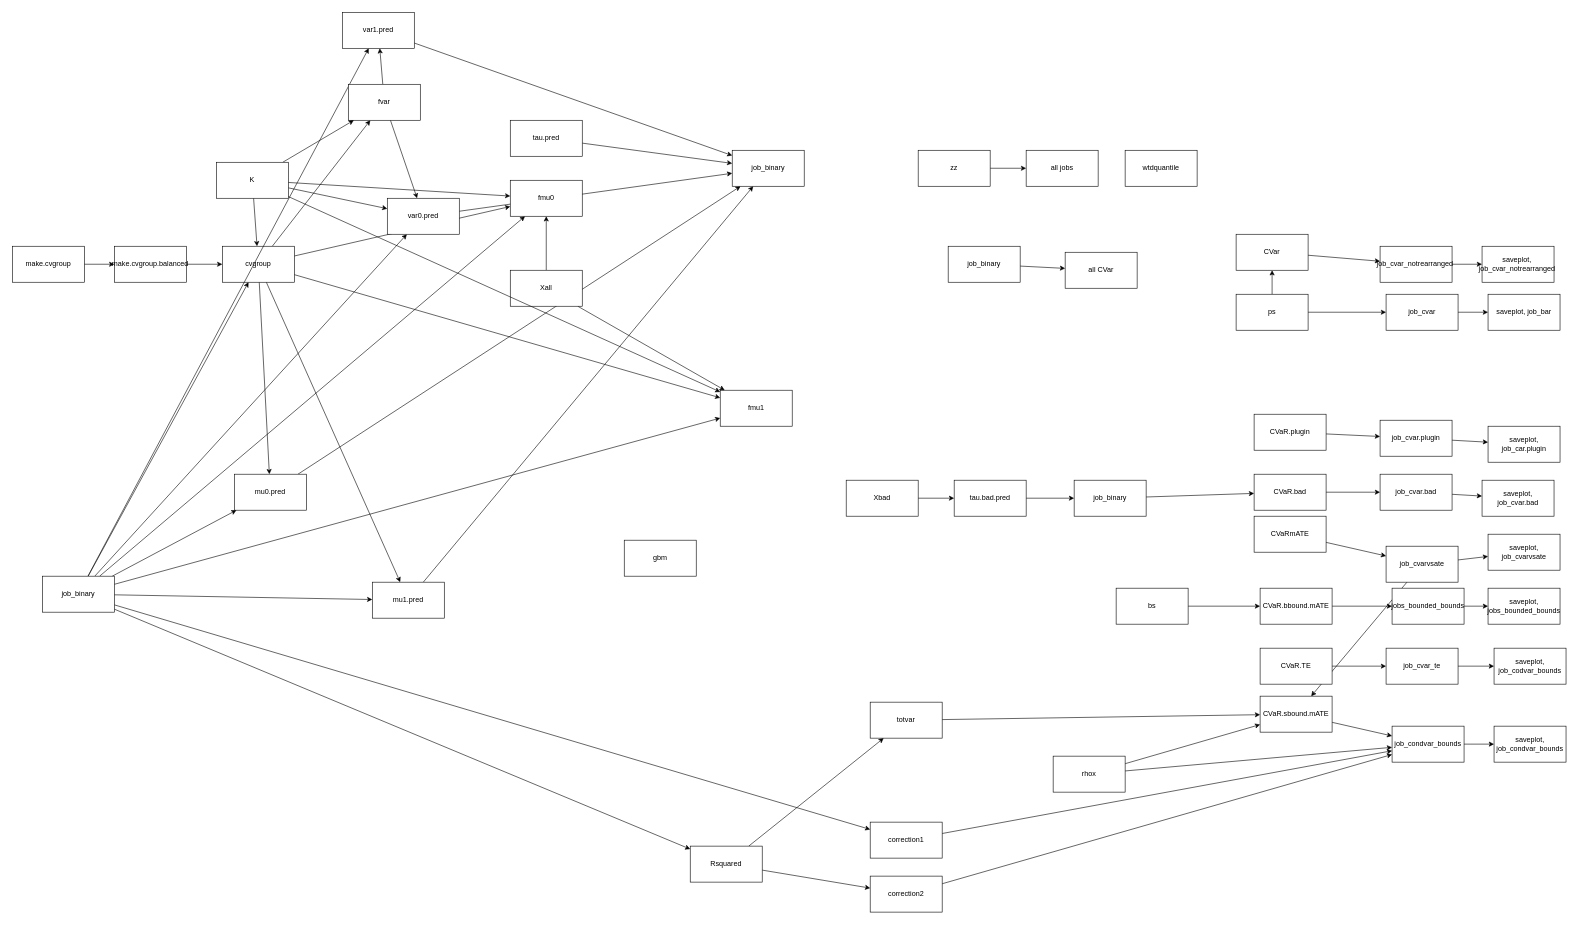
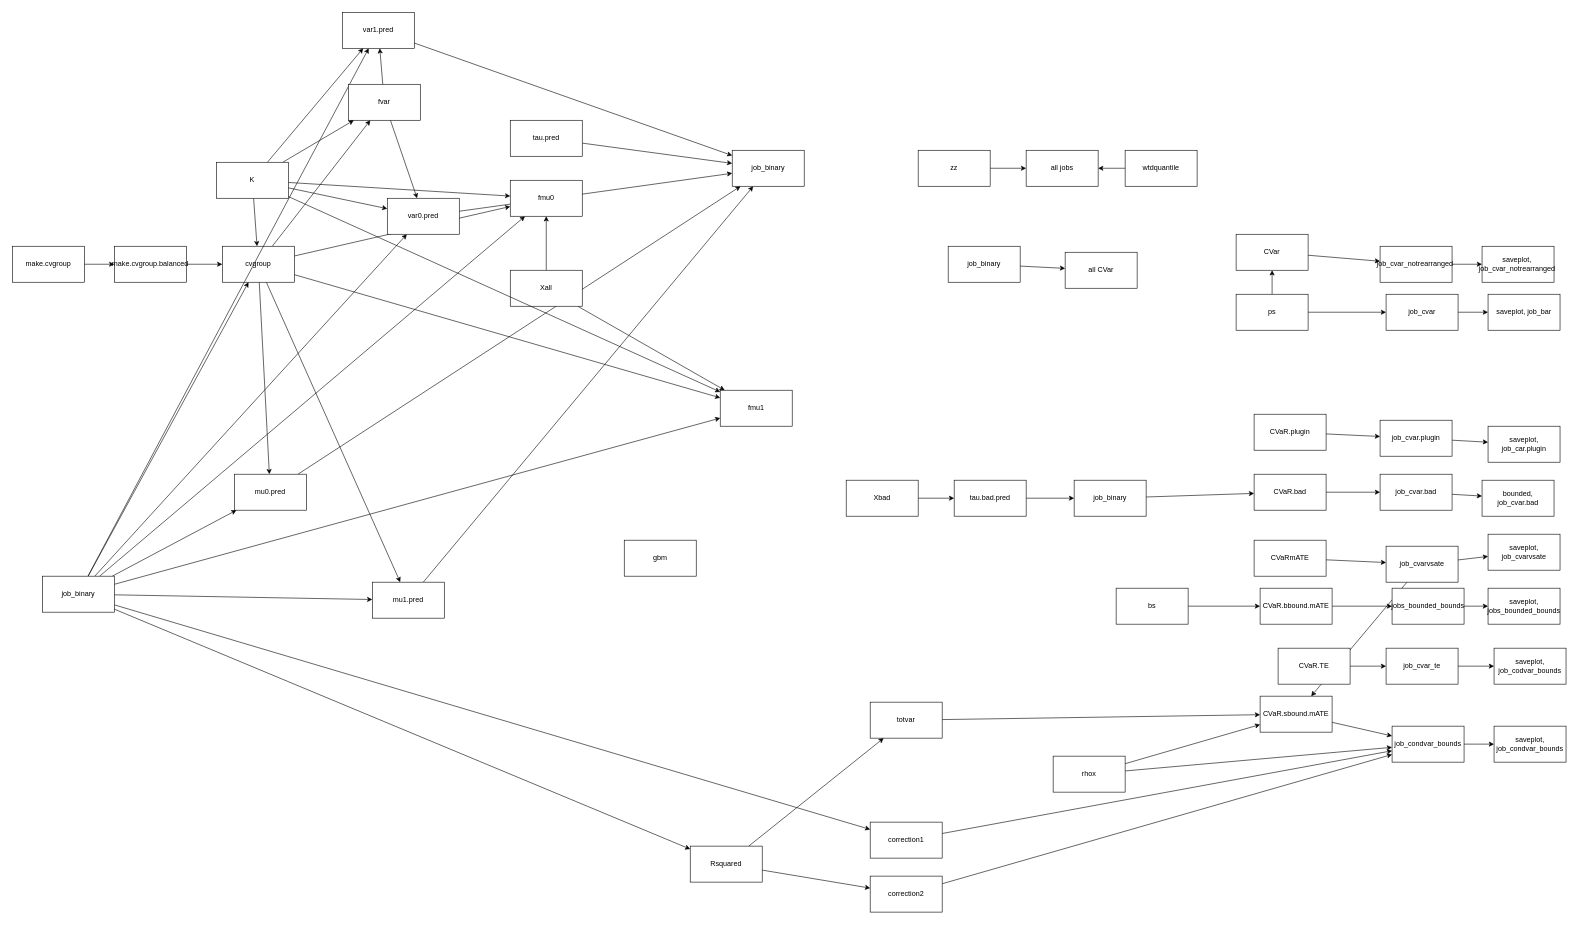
  <mxCell id="0" />
  <mxCell id="1" parent="0" />
  <mxCell id="2" style="edgeStyle=none;html=1;" edge="1" parent="1" source="3" target="5"><mxGeometry relative="1" as="geometry" /></mxCell>
  <mxCell id="3" value="make.cvgroup" style="whiteSpace=wrap;html=1;" vertex="1" parent="1"><mxGeometry x="20" y="410" width="120" height="60" as="geometry" /></mxCell>
  <mxCell id="4" style="edgeStyle=none;html=1;" edge="1" parent="1" source="5" target="11"><mxGeometry relative="1" as="geometry" /></mxCell>
  <mxCell id="5" value="make.cvgroup.balanced" style="whiteSpace=wrap;html=1;" vertex="1" parent="1"><mxGeometry x="190" y="410" width="120" height="60" as="geometry" /></mxCell>
  <mxCell id="6" style="edgeStyle=none;html=1;" edge="1" parent="1" source="11" target="36"><mxGeometry relative="1" as="geometry" /></mxCell>
  <mxCell id="7" style="edgeStyle=none;html=1;" edge="1" parent="1" source="11" target="37"><mxGeometry relative="1" as="geometry" /></mxCell>
  <mxCell id="8" style="edgeStyle=none;html=1;" edge="1" parent="1" source="11" target="13"><mxGeometry relative="1" as="geometry" /></mxCell>
  <mxCell id="9" style="edgeStyle=none;html=1;" edge="1" parent="1" source="11" target="15"><mxGeometry relative="1" as="geometry" /></mxCell>
  <mxCell id="10" style="edgeStyle=none;html=1;" edge="1" parent="1" source="11" target="35"><mxGeometry relative="1" as="geometry" /></mxCell>
  <mxCell id="11" value="cvgroup" style="whiteSpace=wrap;html=1;" vertex="1" parent="1"><mxGeometry x="370" y="410" width="120" height="60" as="geometry" /></mxCell>
  <mxCell id="12" style="edgeStyle=none;html=1;" edge="1" parent="1" source="13" target="101"><mxGeometry relative="1" as="geometry" /></mxCell>
  <mxCell id="13" value="mu0.pred" style="whiteSpace=wrap;html=1;" vertex="1" parent="1"><mxGeometry x="390" y="790" width="120" height="60" as="geometry" /></mxCell>
  <mxCell id="14" style="edgeStyle=none;html=1;" edge="1" parent="1" source="15" target="101"><mxGeometry relative="1" as="geometry" /></mxCell>
  <mxCell id="15" value="mu1.pred" style="whiteSpace=wrap;html=1;" vertex="1" parent="1"><mxGeometry x="620" y="970" width="120" height="60" as="geometry" /></mxCell>
  <mxCell id="16" style="edgeStyle=none;html=1;" edge="1" parent="1" source="17" target="101"><mxGeometry relative="1" as="geometry" /></mxCell>
  <mxCell id="17" value="tau.pred" style="whiteSpace=wrap;html=1;" vertex="1" parent="1"><mxGeometry x="850" y="200" width="120" height="60" as="geometry" /></mxCell>
  <mxCell id="18" value="gbm" style="whiteSpace=wrap;html=1;" vertex="1" parent="1"><mxGeometry x="1040" y="900" width="120" height="60" as="geometry" /></mxCell>
  <mxCell id="19" style="edgeStyle=none;html=1;" edge="1" parent="1" source="28" target="11"><mxGeometry relative="1" as="geometry" /></mxCell>
  <mxCell id="20" style="edgeStyle=none;html=1;" edge="1" parent="1" source="28" target="13"><mxGeometry relative="1" as="geometry" /></mxCell>
  <mxCell id="21" style="edgeStyle=none;html=1;" edge="1" parent="1" source="28" target="15"><mxGeometry relative="1" as="geometry" /></mxCell>
  <mxCell id="22" style="edgeStyle=none;html=1;" edge="1" parent="1" source="28" target="36"><mxGeometry relative="1" as="geometry" /></mxCell>
  <mxCell id="23" style="edgeStyle=none;html=1;" edge="1" parent="1" source="28" target="37"><mxGeometry relative="1" as="geometry" /></mxCell>
  <mxCell id="24" style="edgeStyle=none;html=1;" edge="1" parent="1" source="28" target="30"><mxGeometry relative="1" as="geometry" /></mxCell>
  <mxCell id="25" style="edgeStyle=none;html=1;" edge="1" parent="1" source="28" target="32"><mxGeometry relative="1" as="geometry" /></mxCell>
  <mxCell id="26" style="edgeStyle=none;html=1;" edge="1" parent="1" source="28" target="39"><mxGeometry relative="1" as="geometry" /></mxCell>
  <mxCell id="27" style="edgeStyle=none;html=1;" edge="1" parent="1" source="28" target="42"><mxGeometry relative="1" as="geometry" /></mxCell>
  <mxCell id="28" value="job_binary" style="whiteSpace=wrap;html=1;" vertex="1" parent="1"><mxGeometry x="70" y="960" width="120" height="60" as="geometry" /></mxCell>
  <mxCell id="29" style="edgeStyle=none;html=1;" edge="1" parent="1" source="30" target="101"><mxGeometry relative="1" as="geometry" /></mxCell>
  <mxCell id="30" value="var0.pred" style="whiteSpace=wrap;html=1;" vertex="1" parent="1"><mxGeometry x="645" y="330" width="120" height="60" as="geometry" /></mxCell>
  <mxCell id="31" style="edgeStyle=none;html=1;" edge="1" parent="1" source="32" target="101"><mxGeometry relative="1" as="geometry" /></mxCell>
  <mxCell id="32" value="var1.pred" style="whiteSpace=wrap;html=1;" vertex="1" parent="1"><mxGeometry x="570" y="20" width="120" height="60" as="geometry" /></mxCell>
  <mxCell id="33" style="edgeStyle=none;html=1;" edge="1" parent="1" source="35" target="30"><mxGeometry relative="1" as="geometry" /></mxCell>
  <mxCell id="34" style="edgeStyle=none;html=1;" edge="1" parent="1" source="35" target="32"><mxGeometry relative="1" as="geometry" /></mxCell>
  <mxCell id="35" value="fvar" style="whiteSpace=wrap;html=1;" vertex="1" parent="1"><mxGeometry x="580" y="140" width="120" height="60" as="geometry" /></mxCell>
  <mxCell id="36" value="fmu0" style="whiteSpace=wrap;html=1;" vertex="1" parent="1"><mxGeometry x="850" y="300" width="120" height="60" as="geometry" /></mxCell>
  <mxCell id="37" value="fmu1" style="whiteSpace=wrap;html=1;" vertex="1" parent="1"><mxGeometry x="1200" y="650" width="120" height="60" as="geometry" /></mxCell>
  <mxCell id="38" style="edgeStyle=none;html=1;" edge="1" parent="1" source="39" target="91"><mxGeometry relative="1" as="geometry" /></mxCell>
  <mxCell id="39" value="correction1" style="whiteSpace=wrap;html=1;" vertex="1" parent="1"><mxGeometry x="1450" y="1370" width="120" height="60" as="geometry" /></mxCell>
  <mxCell id="40" style="edgeStyle=none;html=1;" edge="1" parent="1" source="42" target="44"><mxGeometry relative="1" as="geometry" /></mxCell>
  <mxCell id="41" style="edgeStyle=none;html=1;" edge="1" parent="1" source="42" target="84"><mxGeometry relative="1" as="geometry" /></mxCell>
  <mxCell id="42" value="Rsquared" style="whiteSpace=wrap;html=1;" vertex="1" parent="1"><mxGeometry x="1150" y="1410" width="120" height="60" as="geometry" /></mxCell>
  <mxCell id="43" style="edgeStyle=none;html=1;" edge="1" parent="1" source="44" target="91"><mxGeometry relative="1" as="geometry" /></mxCell>
  <mxCell id="44" value="correction2" style="whiteSpace=wrap;html=1;" vertex="1" parent="1"><mxGeometry x="1450" y="1460" width="120" height="60" as="geometry" /></mxCell>
  <mxCell id="45" style="edgeStyle=none;html=1;startArrow=none;" edge="1" parent="1" source="110" target="89"><mxGeometry relative="1" as="geometry" /></mxCell>
  <mxCell id="46" style="edgeStyle=none;html=1;" edge="1" parent="1" source="48" target="52"><mxGeometry relative="1" as="geometry" /></mxCell>
  <mxCell id="47" style="edgeStyle=none;html=1;" edge="1" parent="1" source="48" target="54"><mxGeometry relative="1" as="geometry" /></mxCell>
  <mxCell id="48" value="ps" style="whiteSpace=wrap;html=1;" vertex="1" parent="1"><mxGeometry x="2060" y="490" width="120" height="60" as="geometry" /></mxCell>
  <mxCell id="49" style="edgeStyle=none;html=1;" edge="1" parent="1" source="50" target="111"><mxGeometry relative="1" as="geometry" /></mxCell>
  <mxCell id="50" value="zz" style="whiteSpace=wrap;html=1;" vertex="1" parent="1"><mxGeometry x="1530" y="250" width="120" height="60" as="geometry" /></mxCell>
  <mxCell id="51" style="edgeStyle=none;html=1;" edge="1" parent="1" source="52" target="57"><mxGeometry relative="1" as="geometry" /></mxCell>
  <mxCell id="52" value="CVar" style="whiteSpace=wrap;html=1;" vertex="1" parent="1"><mxGeometry x="2060" y="390" width="120" height="60" as="geometry" /></mxCell>
  <mxCell id="53" style="edgeStyle=none;html=1;" edge="1" parent="1" source="54" target="55"><mxGeometry relative="1" as="geometry" /></mxCell>
  <mxCell id="54" value="job_cvar" style="whiteSpace=wrap;html=1;" vertex="1" parent="1"><mxGeometry x="2310" y="490" width="120" height="60" as="geometry" /></mxCell>
  <mxCell id="55" value="saveplot, job_bar" style="whiteSpace=wrap;html=1;" vertex="1" parent="1"><mxGeometry x="2480" y="490" width="120" height="60" as="geometry" /></mxCell>
  <mxCell id="56" style="edgeStyle=none;html=1;" edge="1" parent="1" source="57" target="58"><mxGeometry relative="1" as="geometry" /></mxCell>
  <mxCell id="57" value="job_cvar_notrearranged&amp;nbsp;" style="whiteSpace=wrap;html=1;" vertex="1" parent="1"><mxGeometry x="2300" y="410" width="120" height="60" as="geometry" /></mxCell>
  <mxCell id="58" value="saveplot,&amp;nbsp;&lt;br&gt;job_cvar_notrearranged&amp;nbsp;" style="whiteSpace=wrap;html=1;" vertex="1" parent="1"><mxGeometry x="2470" y="410" width="120" height="60" as="geometry" /></mxCell>
  <mxCell id="59" style="edgeStyle=none;html=1;" edge="1" parent="1" source="60" target="62"><mxGeometry relative="1" as="geometry" /></mxCell>
  <mxCell id="60" value="CVaR.plugin" style="whiteSpace=wrap;html=1;" vertex="1" parent="1"><mxGeometry x="2090" y="690" width="120" height="60" as="geometry" /></mxCell>
  <mxCell id="61" style="edgeStyle=none;html=1;" edge="1" parent="1" source="62" target="63"><mxGeometry relative="1" as="geometry" /></mxCell>
  <mxCell id="62" value="job_cvar.plugin" style="whiteSpace=wrap;html=1;" vertex="1" parent="1"><mxGeometry x="2300" y="700" width="120" height="60" as="geometry" /></mxCell>
  <mxCell id="63" value="saveplot, job_car.plugin" style="whiteSpace=wrap;html=1;" vertex="1" parent="1"><mxGeometry x="2480" y="710" width="120" height="60" as="geometry" /></mxCell>
  <mxCell id="64" style="edgeStyle=none;html=1;" edge="1" parent="1" source="65" target="67"><mxGeometry relative="1" as="geometry" /></mxCell>
  <mxCell id="65" value="Xbad" style="whiteSpace=wrap;html=1;" vertex="1" parent="1"><mxGeometry x="1410" y="800" width="120" height="60" as="geometry" /></mxCell>
  <mxCell id="66" style="edgeStyle=none;html=1;" edge="1" parent="1" source="67" target="118"><mxGeometry relative="1" as="geometry" /></mxCell>
  <mxCell id="67" value="tau.bad.pred" style="whiteSpace=wrap;html=1;" vertex="1" parent="1"><mxGeometry x="1590" y="800" width="120" height="60" as="geometry" /></mxCell>
  <mxCell id="68" style="edgeStyle=none;html=1;" edge="1" parent="1" source="69" target="71"><mxGeometry relative="1" as="geometry" /></mxCell>
  <mxCell id="69" value="CVaR.bad" style="whiteSpace=wrap;html=1;" vertex="1" parent="1"><mxGeometry x="2090" y="790" width="120" height="60" as="geometry" /></mxCell>
  <mxCell id="70" style="edgeStyle=none;html=1;" edge="1" parent="1" source="71" target="72"><mxGeometry relative="1" as="geometry" /></mxCell>
  <mxCell id="71" value="job_cvar.bad" style="whiteSpace=wrap;html=1;" vertex="1" parent="1"><mxGeometry x="2300" y="790" width="120" height="60" as="geometry" /></mxCell>
- <mxCell id="72" value="saveplot, job_cvar.bad" style="whiteSpace=wrap;html=1;" vertex="1" parent="1"><mxGeometry x="2470" y="800" width="120" height="60" as="geometry" /></mxCell>
+ <mxCell id="72" value="bounded, job_cvar.bad" style="whiteSpace=wrap;html=1;" vertex="1" parent="1"><mxGeometry x="2470" y="800" width="120" height="60" as="geometry" /></mxCell>
  <mxCell id="73" style="edgeStyle=none;html=1;" edge="1" parent="1" source="74" target="110"><mxGeometry relative="1" as="geometry" /></mxCell>
- <mxCell id="74" value="CVaRmATE" style="whiteSpace=wrap;html=1;" vertex="1" parent="1"><mxGeometry x="2090" y="860" width="120" height="60" as="geometry" /></mxCell>
+ <mxCell id="74" value="CVaRmATE" style="whiteSpace=wrap;html=1;" vertex="1" parent="1"><mxGeometry x="2090" y="900" width="120" height="60" as="geometry" /></mxCell>
  <mxCell id="75" value="saveplot, job_cvarvsate" style="whiteSpace=wrap;html=1;" vertex="1" parent="1"><mxGeometry x="2480" y="890" width="120" height="60" as="geometry" /></mxCell>
  <mxCell id="76" style="edgeStyle=none;html=1;" edge="1" parent="1" source="77" target="79"><mxGeometry relative="1" as="geometry" /></mxCell>
  <mxCell id="77" value="bs" style="whiteSpace=wrap;html=1;" vertex="1" parent="1"><mxGeometry x="1860" y="980" width="120" height="60" as="geometry" /></mxCell>
  <mxCell id="78" style="edgeStyle=none;html=1;" edge="1" parent="1" source="79" target="81"><mxGeometry relative="1" as="geometry" /></mxCell>
  <mxCell id="79" value="CVaR.bbound.mATE" style="whiteSpace=wrap;html=1;" vertex="1" parent="1"><mxGeometry x="2100" y="980" width="120" height="60" as="geometry" /></mxCell>
  <mxCell id="80" style="edgeStyle=none;html=1;" edge="1" parent="1" source="81" target="82"><mxGeometry relative="1" as="geometry" /></mxCell>
  <mxCell id="81" value="jobs_bounded_bounds" style="whiteSpace=wrap;html=1;" vertex="1" parent="1"><mxGeometry x="2320" y="980" width="120" height="60" as="geometry" /></mxCell>
  <mxCell id="82" value="saveplot, jobs_bounded_bounds" style="whiteSpace=wrap;html=1;" vertex="1" parent="1"><mxGeometry x="2480" y="980" width="120" height="60" as="geometry" /></mxCell>
  <mxCell id="83" style="edgeStyle=none;html=1;" edge="1" parent="1" source="84" target="89"><mxGeometry relative="1" as="geometry" /></mxCell>
  <mxCell id="84" value="totvar" style="whiteSpace=wrap;html=1;" vertex="1" parent="1"><mxGeometry x="1450" y="1170" width="120" height="60" as="geometry" /></mxCell>
  <mxCell id="85" style="edgeStyle=none;html=1;" edge="1" parent="1" source="87" target="89"><mxGeometry relative="1" as="geometry" /></mxCell>
  <mxCell id="86" style="edgeStyle=none;html=1;" edge="1" parent="1" source="87" target="91"><mxGeometry relative="1" as="geometry" /></mxCell>
  <mxCell id="87" value="rhox" style="whiteSpace=wrap;html=1;" vertex="1" parent="1"><mxGeometry x="1755" y="1260" width="120" height="60" as="geometry" /></mxCell>
  <mxCell id="88" style="edgeStyle=none;html=1;" edge="1" parent="1" source="89" target="91"><mxGeometry relative="1" as="geometry" /></mxCell>
  <mxCell id="89" value="CVaR.sbound.mATE" style="whiteSpace=wrap;html=1;" vertex="1" parent="1"><mxGeometry x="2100" y="1160" width="120" height="60" as="geometry" /></mxCell>
  <mxCell id="90" style="edgeStyle=none;html=1;" edge="1" parent="1" source="91" target="92"><mxGeometry relative="1" as="geometry" /></mxCell>
  <mxCell id="91" value="job_condvar_bounds" style="whiteSpace=wrap;html=1;" vertex="1" parent="1"><mxGeometry x="2320" y="1210" width="120" height="60" as="geometry" /></mxCell>
  <mxCell id="92" value="saveplot, job_condvar_bounds" style="whiteSpace=wrap;html=1;" vertex="1" parent="1"><mxGeometry x="2490" y="1210" width="120" height="60" as="geometry" /></mxCell>
  <mxCell id="93" style="edgeStyle=none;html=1;" edge="1" parent="1" source="94" target="96"><mxGeometry relative="1" as="geometry" /></mxCell>
- <mxCell id="94" value="CVaR.TE" style="whiteSpace=wrap;html=1;" vertex="1" parent="1"><mxGeometry x="2100" y="1080" width="120" height="60" as="geometry" /></mxCell>
+ <mxCell id="94" value="CVaR.TE" style="whiteSpace=wrap;html=1;" vertex="1" parent="1"><mxGeometry x="2130" y="1080" width="120" height="60" as="geometry" /></mxCell>
  <mxCell id="95" style="edgeStyle=none;html=1;" edge="1" parent="1" source="96" target="97"><mxGeometry relative="1" as="geometry" /></mxCell>
  <mxCell id="96" value="job_cvar_te" style="whiteSpace=wrap;html=1;" vertex="1" parent="1"><mxGeometry x="2310" y="1080" width="120" height="60" as="geometry" /></mxCell>
  <mxCell id="97" value="saveplot, job_codvar_bounds" style="whiteSpace=wrap;html=1;" vertex="1" parent="1"><mxGeometry x="2490" y="1080" width="120" height="60" as="geometry" /></mxCell>
  <mxCell id="98" style="edgeStyle=none;html=1;" edge="1" parent="1" source="100" target="36"><mxGeometry relative="1" as="geometry" /></mxCell>
  <mxCell id="99" style="edgeStyle=none;html=1;" edge="1" parent="1" source="100" target="37"><mxGeometry relative="1" as="geometry" /></mxCell>
  <mxCell id="100" value="Xall" style="whiteSpace=wrap;html=1;" vertex="1" parent="1"><mxGeometry x="850" y="450" width="120" height="60" as="geometry" /></mxCell>
  <mxCell id="101" value="job_binary" style="whiteSpace=wrap;html=1;" vertex="1" parent="1"><mxGeometry x="1220" y="250" width="120" height="60" as="geometry" /></mxCell>
  <mxCell id="102" style="edgeStyle=none;html=1;" edge="1" parent="1" source="108" target="11"><mxGeometry relative="1" as="geometry" /></mxCell>
  <mxCell id="103" style="edgeStyle=none;html=1;" edge="1" parent="1" source="108" target="36"><mxGeometry relative="1" as="geometry" /></mxCell>
  <mxCell id="104" style="edgeStyle=none;html=1;" edge="1" parent="1" source="108" target="37"><mxGeometry relative="1" as="geometry" /></mxCell>
  <mxCell id="105" style="edgeStyle=none;html=1;" edge="1" parent="1" source="108" target="35"><mxGeometry relative="1" as="geometry" /></mxCell>
  <mxCell id="106" style="edgeStyle=none;html=1;" edge="1" parent="1" source="108" target="30"><mxGeometry relative="1" as="geometry" /></mxCell>
+ <mxCell id="107" style="edgeStyle=none;html=1;" edge="1" parent="1" source="108" target="32"><mxGeometry relative="1" as="geometry" /></mxCell>
  <mxCell id="108" value="K" style="whiteSpace=wrap;html=1;" vertex="1" parent="1"><mxGeometry x="360" y="270" width="120" height="60" as="geometry" /></mxCell>
  <mxCell id="109" style="edgeStyle=none;html=1;" edge="1" parent="1" source="110" target="75"><mxGeometry relative="1" as="geometry" /></mxCell>
  <mxCell id="110" value="job_cvarvsate" style="whiteSpace=wrap;html=1;" vertex="1" parent="1"><mxGeometry x="2310" y="910" width="120" height="60" as="geometry" /></mxCell>
  <mxCell id="111" value="all jobs" style="whiteSpace=wrap;html=1;" vertex="1" parent="1"><mxGeometry x="1710" y="250" width="120" height="60" as="geometry" /></mxCell>
+ <mxCell id="112" style="edgeStyle=none;html=1;" edge="1" parent="1" source="113" target="111"><mxGeometry relative="1" as="geometry" /></mxCell>
  <mxCell id="113" value="wtdquantile" style="whiteSpace=wrap;html=1;" vertex="1" parent="1"><mxGeometry x="1875" y="250" width="120" height="60" as="geometry" /></mxCell>
  <mxCell id="114" style="edgeStyle=none;html=1;" edge="1" parent="1" source="115" target="116"><mxGeometry relative="1" as="geometry" /></mxCell>
  <mxCell id="115" value="job_binary" style="whiteSpace=wrap;html=1;" vertex="1" parent="1"><mxGeometry x="1580" y="410" width="120" height="60" as="geometry" /></mxCell>
  <mxCell id="116" value="all CVar" style="whiteSpace=wrap;html=1;" vertex="1" parent="1"><mxGeometry x="1775" y="420" width="120" height="60" as="geometry" /></mxCell>
  <mxCell id="117" style="edgeStyle=none;html=1;" edge="1" parent="1" source="118" target="69"><mxGeometry relative="1" as="geometry" /></mxCell>
  <mxCell id="118" value="job_binary" style="whiteSpace=wrap;html=1;" vertex="1" parent="1"><mxGeometry x="1790" y="800" width="120" height="60" as="geometry" /></mxCell>
